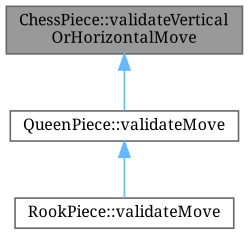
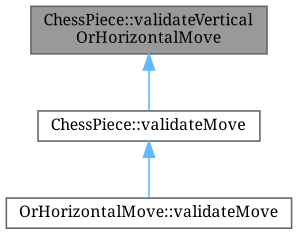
  digraph {
    fontname="Noto Serif"
    rankdir=TB
    node [color=grey40 fillcolor=white fontname="Noto Serif" fontsize=10 shape=box style=filled]
    edge [color=steelblue1 dir=back fontname="Noto Serif" fontsize=10 labelfontname=Helvetica labelfontsize=10 style=solid]
    n1 [color=gray40 fillcolor=grey60 fontcolor=black height=0.2 label="ChessPiece::validateVertical\lOrHorizontalMove" width=0.4]
-   n2 [height=0.2 label="QueenPiece::validateMove" width=0.4]
-   n3 [height=0.2 label="RookPiece::validateMove" width=0.4]
+   n2 [height=0.2 label="ChessPiece::validateMove" width=0.4]
+   n3 [height=0.2 label="OrHorizontalMove::validateMove" width=0.4]
    n1 -> n2
    n2 -> n3
  }
